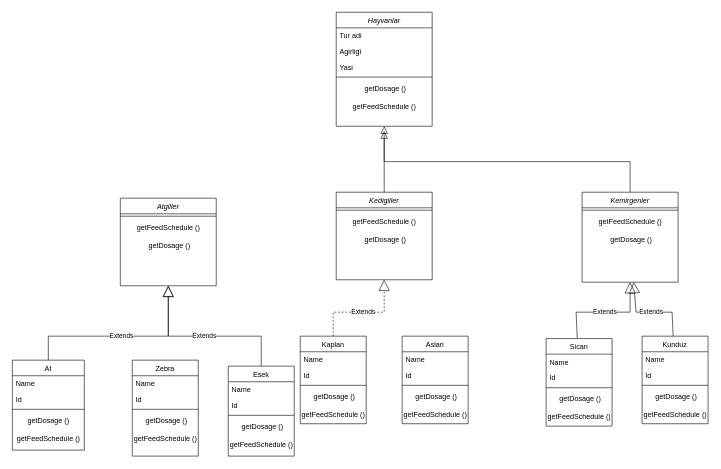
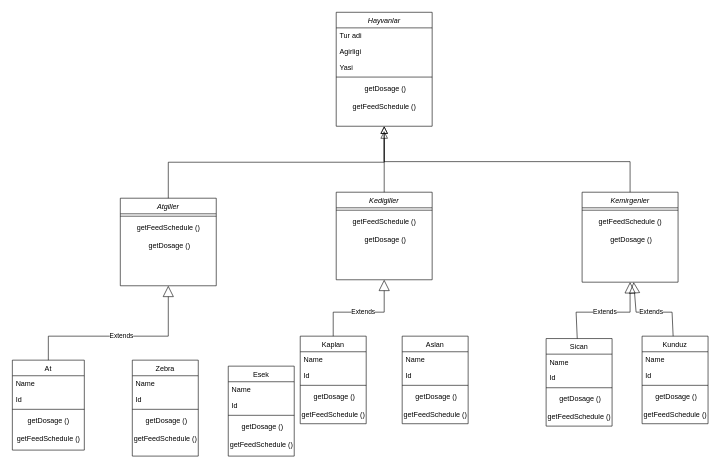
  <mxCell id="0" />
  <mxCell id="1" parent="0" />
  <mxCell id="2" value="Hayvanlar" style="swimlane;fontStyle=2;align=center;verticalAlign=top;childLayout=stackLayout;horizontal=1;startSize=26;horizontalStack=0;resizeParent=1;resizeLast=0;collapsible=1;marginBottom=0;rounded=0;shadow=0;strokeWidth=1;" parent="1" vertex="1"><mxGeometry x="560" y="20" width="160" height="190" as="geometry"><mxRectangle x="230" y="140" width="160" height="26" as="alternateBounds" /></mxGeometry></mxCell>
  <mxCell id="3" value="Tur adi" style="text;align=left;verticalAlign=top;spacingLeft=4;spacingRight=4;overflow=hidden;rotatable=0;points=[[0,0.5],[1,0.5]];portConstraint=eastwest;" parent="2" vertex="1"><mxGeometry y="26" width="160" height="26" as="geometry" /></mxCell>
  <mxCell id="4" value="Agirligi" style="text;align=left;verticalAlign=top;spacingLeft=4;spacingRight=4;overflow=hidden;rotatable=0;points=[[0,0.5],[1,0.5]];portConstraint=eastwest;rounded=0;shadow=0;html=0;" parent="2" vertex="1"><mxGeometry y="52" width="160" height="26" as="geometry" /></mxCell>
  <mxCell id="5" value="Yasi" style="text;align=left;verticalAlign=top;spacingLeft=4;spacingRight=4;overflow=hidden;rotatable=0;points=[[0,0.5],[1,0.5]];portConstraint=eastwest;rounded=0;shadow=0;html=0;" parent="2" vertex="1"><mxGeometry y="78" width="160" height="26" as="geometry" /></mxCell>
  <mxCell id="6" value="" style="line;html=1;strokeWidth=1;align=left;verticalAlign=middle;spacingTop=-1;spacingLeft=3;spacingRight=3;rotatable=0;labelPosition=right;points=[];portConstraint=eastwest;" parent="2" vertex="1"><mxGeometry y="104" width="160" height="8" as="geometry" /></mxCell>
  <mxCell id="7" value="&amp;nbsp;getDosage ()" style="text;html=1;align=center;verticalAlign=middle;resizable=0;points=[];autosize=1;strokeColor=none;fillColor=none;" vertex="1" parent="2"><mxGeometry y="112" width="160" height="30" as="geometry" /></mxCell>
  <mxCell id="8" value="getFeedSchedule ()" style="text;html=1;align=center;verticalAlign=middle;resizable=0;points=[];autosize=1;strokeColor=none;fillColor=none;" vertex="1" parent="2"><mxGeometry y="142" width="160" height="30" as="geometry" /></mxCell>
  <mxCell id="9" value="Atgiller" style="swimlane;fontStyle=2;align=center;verticalAlign=top;childLayout=stackLayout;horizontal=1;startSize=26;horizontalStack=0;resizeParent=1;resizeLast=0;collapsible=1;marginBottom=0;rounded=0;shadow=0;strokeWidth=1;" parent="1" vertex="1"><mxGeometry x="200" y="330" width="160" height="146" as="geometry"><mxRectangle x="130" y="380" width="160" height="26" as="alternateBounds" /></mxGeometry></mxCell>
  <mxCell id="10" value="" style="line;html=1;strokeWidth=1;align=left;verticalAlign=middle;spacingTop=-1;spacingLeft=3;spacingRight=3;rotatable=0;labelPosition=right;points=[];portConstraint=eastwest;" parent="9" vertex="1"><mxGeometry y="26" width="160" height="8" as="geometry" /></mxCell>
  <mxCell id="11" value="getFeedSchedule ()" style="text;html=1;align=center;verticalAlign=middle;resizable=0;points=[];autosize=1;strokeColor=none;fillColor=none;" vertex="1" parent="9"><mxGeometry y="34" width="160" height="30" as="geometry" /></mxCell>
  <mxCell id="12" value="&amp;nbsp;getDosage ()" style="text;html=1;align=center;verticalAlign=middle;resizable=0;points=[];autosize=1;strokeColor=none;fillColor=none;" vertex="1" parent="9"><mxGeometry y="64" width="160" height="30" as="geometry" /></mxCell>
+ <mxCell id="13" value="" style="endArrow=block;endSize=10;endFill=0;shadow=0;strokeWidth=1;rounded=0;edgeStyle=elbowEdgeStyle;elbow=vertical;" parent="1" source="9" target="2" edge="1"><mxGeometry width="160" relative="1" as="geometry"><mxPoint x="540" y="163" as="sourcePoint" /><mxPoint x="540" y="163" as="targetPoint" /></mxGeometry></mxCell>
  <mxCell id="14" value="Kedigiller" style="swimlane;fontStyle=2;align=center;verticalAlign=top;childLayout=stackLayout;horizontal=1;startSize=26;horizontalStack=0;resizeParent=1;resizeLast=0;collapsible=1;marginBottom=0;rounded=0;shadow=0;strokeWidth=1;" parent="1" vertex="1"><mxGeometry x="560" y="320" width="160" height="146" as="geometry"><mxRectangle x="340" y="380" width="170" height="26" as="alternateBounds" /></mxGeometry></mxCell>
  <mxCell id="15" value="" style="line;html=1;strokeWidth=1;align=left;verticalAlign=middle;spacingTop=-1;spacingLeft=3;spacingRight=3;rotatable=0;labelPosition=right;points=[];portConstraint=eastwest;" parent="14" vertex="1"><mxGeometry y="26" width="160" height="8" as="geometry" /></mxCell>
  <mxCell id="16" value="getFeedSchedule ()" style="text;html=1;align=center;verticalAlign=middle;resizable=0;points=[];autosize=1;strokeColor=none;fillColor=none;" vertex="1" parent="14"><mxGeometry y="34" width="160" height="30" as="geometry" /></mxCell>
  <mxCell id="17" value="&amp;nbsp;getDosage ()" style="text;html=1;align=center;verticalAlign=middle;resizable=0;points=[];autosize=1;strokeColor=none;fillColor=none;" vertex="1" parent="14"><mxGeometry y="64" width="160" height="30" as="geometry" /></mxCell>
  <mxCell id="18" value="" style="endArrow=block;endSize=10;endFill=0;shadow=0;strokeWidth=1;rounded=0;edgeStyle=elbowEdgeStyle;elbow=vertical;" parent="1" source="14" target="2" edge="1"><mxGeometry width="160" relative="1" as="geometry"><mxPoint x="550" y="333" as="sourcePoint" /><mxPoint x="650" y="231" as="targetPoint" /></mxGeometry></mxCell>
  <mxCell id="19" value="Kemirgenler" style="swimlane;fontStyle=2;align=center;verticalAlign=top;childLayout=stackLayout;horizontal=1;startSize=26;horizontalStack=0;resizeParent=1;resizeLast=0;collapsible=1;marginBottom=0;rounded=0;shadow=0;strokeWidth=1;" parent="1" vertex="1"><mxGeometry x="970" y="320" width="160" height="150" as="geometry"><mxRectangle x="550" y="140" width="160" height="26" as="alternateBounds" /></mxGeometry></mxCell>
  <mxCell id="20" value="" style="line;html=1;strokeWidth=1;align=left;verticalAlign=middle;spacingTop=-1;spacingLeft=3;spacingRight=3;rotatable=0;labelPosition=right;points=[];portConstraint=eastwest;" parent="19" vertex="1"><mxGeometry y="26" width="160" height="8" as="geometry" /></mxCell>
  <mxCell id="21" value="getFeedSchedule ()" style="text;html=1;align=center;verticalAlign=middle;resizable=0;points=[];autosize=1;strokeColor=none;fillColor=none;" vertex="1" parent="19"><mxGeometry y="34" width="160" height="30" as="geometry" /></mxCell>
  <mxCell id="22" value="&amp;nbsp;getDosage ()" style="text;html=1;align=center;verticalAlign=middle;resizable=0;points=[];autosize=1;strokeColor=none;fillColor=none;" vertex="1" parent="19"><mxGeometry y="64" width="160" height="30" as="geometry" /></mxCell>
  <mxCell id="23" value="" style="endArrow=block;endSize=10;endFill=0;shadow=0;strokeWidth=1;rounded=0;edgeStyle=elbowEdgeStyle;elbow=vertical;exitX=0.5;exitY=0;exitDx=0;exitDy=0;" edge="1" parent="1" source="19"><mxGeometry width="160" relative="1" as="geometry"><mxPoint x="660" y="320" as="sourcePoint" /><mxPoint x="640" y="218" as="targetPoint" /></mxGeometry></mxCell>
  <mxCell id="24" value="At" style="swimlane;fontStyle=0;align=center;verticalAlign=top;childLayout=stackLayout;horizontal=1;startSize=26;horizontalStack=0;resizeParent=1;resizeLast=0;collapsible=1;marginBottom=0;rounded=0;shadow=0;strokeWidth=1;" vertex="1" parent="1"><mxGeometry x="20" y="600" width="120" height="150" as="geometry"><mxRectangle x="130" y="380" width="160" height="26" as="alternateBounds" /></mxGeometry></mxCell>
  <mxCell id="25" value="Name" style="text;align=left;verticalAlign=top;spacingLeft=4;spacingRight=4;overflow=hidden;rotatable=0;points=[[0,0.5],[1,0.5]];portConstraint=eastwest;" vertex="1" parent="24"><mxGeometry y="26" width="120" height="26" as="geometry" /></mxCell>
  <mxCell id="26" value="Id" style="text;align=left;verticalAlign=top;spacingLeft=4;spacingRight=4;overflow=hidden;rotatable=0;points=[[0,0.5],[1,0.5]];portConstraint=eastwest;rounded=0;shadow=0;html=0;" vertex="1" parent="24"><mxGeometry y="52" width="120" height="26" as="geometry" /></mxCell>
  <mxCell id="27" value="" style="line;html=1;strokeWidth=1;align=left;verticalAlign=middle;spacingTop=-1;spacingLeft=3;spacingRight=3;rotatable=0;labelPosition=right;points=[];portConstraint=eastwest;" vertex="1" parent="24"><mxGeometry y="78" width="120" height="8" as="geometry" /></mxCell>
  <mxCell id="28" value="getDosage ()" style="text;html=1;align=center;verticalAlign=middle;resizable=0;points=[];autosize=1;strokeColor=none;fillColor=none;" vertex="1" parent="24"><mxGeometry y="86" width="120" height="30" as="geometry" /></mxCell>
  <mxCell id="29" value="getFeedSchedule ()" style="text;html=1;align=center;verticalAlign=middle;resizable=0;points=[];autosize=1;strokeColor=none;fillColor=none;" vertex="1" parent="24"><mxGeometry y="116" width="120" height="30" as="geometry" /></mxCell>
  <mxCell id="30" value="Zebra" style="swimlane;fontStyle=0;align=center;verticalAlign=top;childLayout=stackLayout;horizontal=1;startSize=26;horizontalStack=0;resizeParent=1;resizeLast=0;collapsible=1;marginBottom=0;rounded=0;shadow=0;strokeWidth=1;" vertex="1" parent="1"><mxGeometry x="220" y="600" width="110" height="160" as="geometry"><mxRectangle x="130" y="380" width="160" height="26" as="alternateBounds" /></mxGeometry></mxCell>
  <mxCell id="31" value="Name" style="text;align=left;verticalAlign=top;spacingLeft=4;spacingRight=4;overflow=hidden;rotatable=0;points=[[0,0.5],[1,0.5]];portConstraint=eastwest;" vertex="1" parent="30"><mxGeometry y="26" width="110" height="26" as="geometry" /></mxCell>
  <mxCell id="32" value="Id" style="text;align=left;verticalAlign=top;spacingLeft=4;spacingRight=4;overflow=hidden;rotatable=0;points=[[0,0.5],[1,0.5]];portConstraint=eastwest;rounded=0;shadow=0;html=0;" vertex="1" parent="30"><mxGeometry y="52" width="110" height="26" as="geometry" /></mxCell>
  <mxCell id="33" value="" style="line;html=1;strokeWidth=1;align=left;verticalAlign=middle;spacingTop=-1;spacingLeft=3;spacingRight=3;rotatable=0;labelPosition=right;points=[];portConstraint=eastwest;" vertex="1" parent="30"><mxGeometry y="78" width="110" height="8" as="geometry" /></mxCell>
  <mxCell id="34" value="&amp;nbsp;getDosage ()" style="text;html=1;align=center;verticalAlign=middle;resizable=0;points=[];autosize=1;strokeColor=none;fillColor=none;" vertex="1" parent="30"><mxGeometry y="86" width="110" height="30" as="geometry" /></mxCell>
  <mxCell id="35" value="getFeedSchedule ()" style="text;html=1;align=center;verticalAlign=middle;resizable=0;points=[];autosize=1;strokeColor=none;fillColor=none;" vertex="1" parent="30"><mxGeometry y="116" width="110" height="30" as="geometry" /></mxCell>
  <mxCell id="36" value="Esek" style="swimlane;fontStyle=0;align=center;verticalAlign=top;childLayout=stackLayout;horizontal=1;startSize=26;horizontalStack=0;resizeParent=1;resizeLast=0;collapsible=1;marginBottom=0;rounded=0;shadow=0;strokeWidth=1;" vertex="1" parent="1"><mxGeometry x="380" y="610" width="110" height="150" as="geometry"><mxRectangle x="130" y="380" width="160" height="26" as="alternateBounds" /></mxGeometry></mxCell>
  <mxCell id="37" value="Name" style="text;align=left;verticalAlign=top;spacingLeft=4;spacingRight=4;overflow=hidden;rotatable=0;points=[[0,0.5],[1,0.5]];portConstraint=eastwest;" vertex="1" parent="36"><mxGeometry y="26" width="110" height="26" as="geometry" /></mxCell>
  <mxCell id="38" value="Id" style="text;align=left;verticalAlign=top;spacingLeft=4;spacingRight=4;overflow=hidden;rotatable=0;points=[[0,0.5],[1,0.5]];portConstraint=eastwest;rounded=0;shadow=0;html=0;" vertex="1" parent="36"><mxGeometry y="52" width="110" height="26" as="geometry" /></mxCell>
  <mxCell id="39" value="" style="line;html=1;strokeWidth=1;align=left;verticalAlign=middle;spacingTop=-1;spacingLeft=3;spacingRight=3;rotatable=0;labelPosition=right;points=[];portConstraint=eastwest;" vertex="1" parent="36"><mxGeometry y="78" width="110" height="8" as="geometry" /></mxCell>
  <mxCell id="40" value="&amp;nbsp;getDosage ()" style="text;html=1;align=center;verticalAlign=middle;resizable=0;points=[];autosize=1;strokeColor=none;fillColor=none;" vertex="1" parent="36"><mxGeometry y="86" width="110" height="30" as="geometry" /></mxCell>
  <mxCell id="41" value="getFeedSchedule ()" style="text;html=1;align=center;verticalAlign=middle;resizable=0;points=[];autosize=1;strokeColor=none;fillColor=none;" vertex="1" parent="36"><mxGeometry y="116" width="110" height="30" as="geometry" /></mxCell>
  <mxCell id="42" value="Kaplan" style="swimlane;fontStyle=0;align=center;verticalAlign=top;childLayout=stackLayout;horizontal=1;startSize=26;horizontalStack=0;resizeParent=1;resizeLast=0;collapsible=1;marginBottom=0;rounded=0;shadow=0;strokeWidth=1;" vertex="1" parent="1"><mxGeometry x="500" y="560" width="110" height="146" as="geometry"><mxRectangle x="130" y="380" width="160" height="26" as="alternateBounds" /></mxGeometry></mxCell>
  <mxCell id="43" value="Name" style="text;align=left;verticalAlign=top;spacingLeft=4;spacingRight=4;overflow=hidden;rotatable=0;points=[[0,0.5],[1,0.5]];portConstraint=eastwest;" vertex="1" parent="42"><mxGeometry y="26" width="110" height="26" as="geometry" /></mxCell>
  <mxCell id="44" value="Id" style="text;align=left;verticalAlign=top;spacingLeft=4;spacingRight=4;overflow=hidden;rotatable=0;points=[[0,0.5],[1,0.5]];portConstraint=eastwest;rounded=0;shadow=0;html=0;" vertex="1" parent="42"><mxGeometry y="52" width="110" height="26" as="geometry" /></mxCell>
  <mxCell id="45" value="" style="line;html=1;strokeWidth=1;align=left;verticalAlign=middle;spacingTop=-1;spacingLeft=3;spacingRight=3;rotatable=0;labelPosition=right;points=[];portConstraint=eastwest;" vertex="1" parent="42"><mxGeometry y="78" width="110" height="8" as="geometry" /></mxCell>
  <mxCell id="46" value="&amp;nbsp;getDosage ()" style="text;html=1;align=center;verticalAlign=middle;resizable=0;points=[];autosize=1;strokeColor=none;fillColor=none;" vertex="1" parent="42"><mxGeometry y="86" width="110" height="30" as="geometry" /></mxCell>
  <mxCell id="47" value="getFeedSchedule ()" style="text;html=1;align=center;verticalAlign=middle;resizable=0;points=[];autosize=1;strokeColor=none;fillColor=none;" vertex="1" parent="42"><mxGeometry y="116" width="110" height="30" as="geometry" /></mxCell>
  <mxCell id="48" value="Aslan" style="swimlane;fontStyle=0;align=center;verticalAlign=top;childLayout=stackLayout;horizontal=1;startSize=26;horizontalStack=0;resizeParent=1;resizeLast=0;collapsible=1;marginBottom=0;rounded=0;shadow=0;strokeWidth=1;" vertex="1" parent="1"><mxGeometry x="670" y="560" width="110" height="146" as="geometry"><mxRectangle x="130" y="380" width="160" height="26" as="alternateBounds" /></mxGeometry></mxCell>
  <mxCell id="49" value="Name" style="text;align=left;verticalAlign=top;spacingLeft=4;spacingRight=4;overflow=hidden;rotatable=0;points=[[0,0.5],[1,0.5]];portConstraint=eastwest;" vertex="1" parent="48"><mxGeometry y="26" width="110" height="26" as="geometry" /></mxCell>
  <mxCell id="50" value="Id" style="text;align=left;verticalAlign=top;spacingLeft=4;spacingRight=4;overflow=hidden;rotatable=0;points=[[0,0.5],[1,0.5]];portConstraint=eastwest;rounded=0;shadow=0;html=0;" vertex="1" parent="48"><mxGeometry y="52" width="110" height="26" as="geometry" /></mxCell>
  <mxCell id="51" value="" style="line;html=1;strokeWidth=1;align=left;verticalAlign=middle;spacingTop=-1;spacingLeft=3;spacingRight=3;rotatable=0;labelPosition=right;points=[];portConstraint=eastwest;" vertex="1" parent="48"><mxGeometry y="78" width="110" height="8" as="geometry" /></mxCell>
  <mxCell id="52" value="&amp;nbsp;getDosage ()" style="text;html=1;align=center;verticalAlign=middle;resizable=0;points=[];autosize=1;strokeColor=none;fillColor=none;" vertex="1" parent="48"><mxGeometry y="86" width="110" height="30" as="geometry" /></mxCell>
  <mxCell id="53" value="getFeedSchedule ()" style="text;html=1;align=center;verticalAlign=middle;resizable=0;points=[];autosize=1;strokeColor=none;fillColor=none;" vertex="1" parent="48"><mxGeometry y="116" width="110" height="30" as="geometry" /></mxCell>
  <mxCell id="54" value="Sican" style="swimlane;fontStyle=0;align=center;verticalAlign=top;childLayout=stackLayout;horizontal=1;startSize=26;horizontalStack=0;resizeParent=1;resizeLast=0;collapsible=1;marginBottom=0;rounded=0;shadow=0;strokeWidth=1;" vertex="1" parent="1"><mxGeometry x="910" y="564" width="110" height="146" as="geometry"><mxRectangle x="130" y="380" width="160" height="26" as="alternateBounds" /></mxGeometry></mxCell>
  <mxCell id="55" value="Name" style="text;align=left;verticalAlign=top;spacingLeft=4;spacingRight=4;overflow=hidden;rotatable=0;points=[[0,0.5],[1,0.5]];portConstraint=eastwest;rounded=0;shadow=0;html=0;" vertex="1" parent="54"><mxGeometry y="26" width="110" height="26" as="geometry" /></mxCell>
  <mxCell id="56" value="Id" style="text;align=left;verticalAlign=top;spacingLeft=4;spacingRight=4;overflow=hidden;rotatable=0;points=[[0,0.5],[1,0.5]];portConstraint=eastwest;rounded=0;shadow=0;html=0;" vertex="1" parent="54"><mxGeometry y="52" width="110" height="26" as="geometry" /></mxCell>
  <mxCell id="57" value="" style="line;html=1;strokeWidth=1;align=left;verticalAlign=middle;spacingTop=-1;spacingLeft=3;spacingRight=3;rotatable=0;labelPosition=right;points=[];portConstraint=eastwest;" vertex="1" parent="54"><mxGeometry y="78" width="110" height="8" as="geometry" /></mxCell>
  <mxCell id="58" value="&amp;nbsp;getDosage ()" style="text;html=1;align=center;verticalAlign=middle;resizable=0;points=[];autosize=1;strokeColor=none;fillColor=none;" vertex="1" parent="54"><mxGeometry y="86" width="110" height="30" as="geometry" /></mxCell>
  <mxCell id="59" value="getFeedSchedule ()" style="text;html=1;align=center;verticalAlign=middle;resizable=0;points=[];autosize=1;strokeColor=none;fillColor=none;" vertex="1" parent="54"><mxGeometry y="116" width="110" height="30" as="geometry" /></mxCell>
  <mxCell id="60" value="Kunduz" style="swimlane;fontStyle=0;align=center;verticalAlign=top;childLayout=stackLayout;horizontal=1;startSize=26;horizontalStack=0;resizeParent=1;resizeLast=0;collapsible=1;marginBottom=0;rounded=0;shadow=0;strokeWidth=1;" vertex="1" parent="1"><mxGeometry x="1070" y="560" width="110" height="146" as="geometry"><mxRectangle x="130" y="380" width="160" height="26" as="alternateBounds" /></mxGeometry></mxCell>
  <mxCell id="61" value="Name" style="text;align=left;verticalAlign=top;spacingLeft=4;spacingRight=4;overflow=hidden;rotatable=0;points=[[0,0.5],[1,0.5]];portConstraint=eastwest;rounded=0;shadow=0;html=0;" vertex="1" parent="60"><mxGeometry y="26" width="110" height="26" as="geometry" /></mxCell>
  <mxCell id="62" value="Id" style="text;align=left;verticalAlign=top;spacingLeft=4;spacingRight=4;overflow=hidden;rotatable=0;points=[[0,0.5],[1,0.5]];portConstraint=eastwest;rounded=0;shadow=0;html=0;" vertex="1" parent="60"><mxGeometry y="52" width="110" height="26" as="geometry" /></mxCell>
  <mxCell id="63" value="" style="line;html=1;strokeWidth=1;align=left;verticalAlign=middle;spacingTop=-1;spacingLeft=3;spacingRight=3;rotatable=0;labelPosition=right;points=[];portConstraint=eastwest;" vertex="1" parent="60"><mxGeometry y="78" width="110" height="8" as="geometry" /></mxCell>
  <mxCell id="64" value="&amp;nbsp;getDosage ()" style="text;html=1;align=center;verticalAlign=middle;resizable=0;points=[];autosize=1;strokeColor=none;fillColor=none;" vertex="1" parent="60"><mxGeometry y="86" width="110" height="30" as="geometry" /></mxCell>
  <mxCell id="65" value="getFeedSchedule ()" style="text;html=1;align=center;verticalAlign=middle;resizable=0;points=[];autosize=1;strokeColor=none;fillColor=none;" vertex="1" parent="60"><mxGeometry y="116" width="110" height="30" as="geometry" /></mxCell>
- <mxCell id="66" value="Extends" style="endArrow=block;endSize=16;endFill=0;html=1;rounded=0;exitX=0.5;exitY=0;exitDx=0;exitDy=0;dashed=1;" edge="1" parent="1" source="42" target="14"><mxGeometry width="160" relative="1" as="geometry"><mxPoint x="490" y="560" as="sourcePoint" /><mxPoint x="650" y="560" as="targetPoint" /><Array as="points"><mxPoint x="555" y="520" /><mxPoint x="640" y="520" /></Array></mxGeometry></mxCell>
+ <mxCell id="66" value="Extends" style="endArrow=block;endSize=16;endFill=0;html=1;rounded=0;exitX=0.5;exitY=0;exitDx=0;exitDy=0;" edge="1" parent="1" source="42" target="14"><mxGeometry width="160" relative="1" as="geometry"><mxPoint x="490" y="560" as="sourcePoint" /><mxPoint x="650" y="560" as="targetPoint" /><Array as="points"><mxPoint x="555" y="520" /><mxPoint x="640" y="520" /></Array></mxGeometry></mxCell>
  <mxCell id="67" value="Extends" style="endArrow=block;endSize=16;endFill=0;html=1;rounded=0;exitX=0.5;exitY=0;exitDx=0;exitDy=0;" edge="1" parent="1" source="24" target="9"><mxGeometry width="160" relative="1" as="geometry"><mxPoint x="110" y="500" as="sourcePoint" /><mxPoint x="270" y="500" as="targetPoint" /><Array as="points"><mxPoint x="80" y="560" /><mxPoint x="280" y="560" /></Array></mxGeometry></mxCell>
- <mxCell id="68" value="Extends" style="endArrow=block;endSize=16;endFill=0;html=1;rounded=0;exitX=0.5;exitY=0;exitDx=0;exitDy=0;" edge="1" parent="1" source="36" target="9"><mxGeometry width="160" relative="1" as="geometry"><mxPoint x="330" y="520" as="sourcePoint" /><mxPoint x="490" y="520" as="targetPoint" /><Array as="points"><mxPoint x="435" y="560" /><mxPoint x="280" y="560" /></Array></mxGeometry></mxCell>
  <mxCell id="69" value="Extends" style="endArrow=block;endSize=16;endFill=0;html=1;rounded=0;" edge="1" parent="1" source="54" target="19"><mxGeometry width="160" relative="1" as="geometry"><mxPoint x="890" y="500" as="sourcePoint" /><mxPoint x="1050" y="500" as="targetPoint" /><Array as="points"><mxPoint x="960" y="520" /><mxPoint x="1050" y="520" /></Array></mxGeometry></mxCell>
  <mxCell id="70" value="Extends" style="endArrow=block;endSize=16;endFill=0;html=1;rounded=0;" edge="1" parent="1" source="60" target="19"><mxGeometry width="160" relative="1" as="geometry"><mxPoint x="1006" y="580" as="sourcePoint" /><mxPoint x="1037" y="480" as="targetPoint" /><Array as="points"><mxPoint x="1120" y="520" /><mxPoint x="1060" y="520" /></Array></mxGeometry></mxCell>
